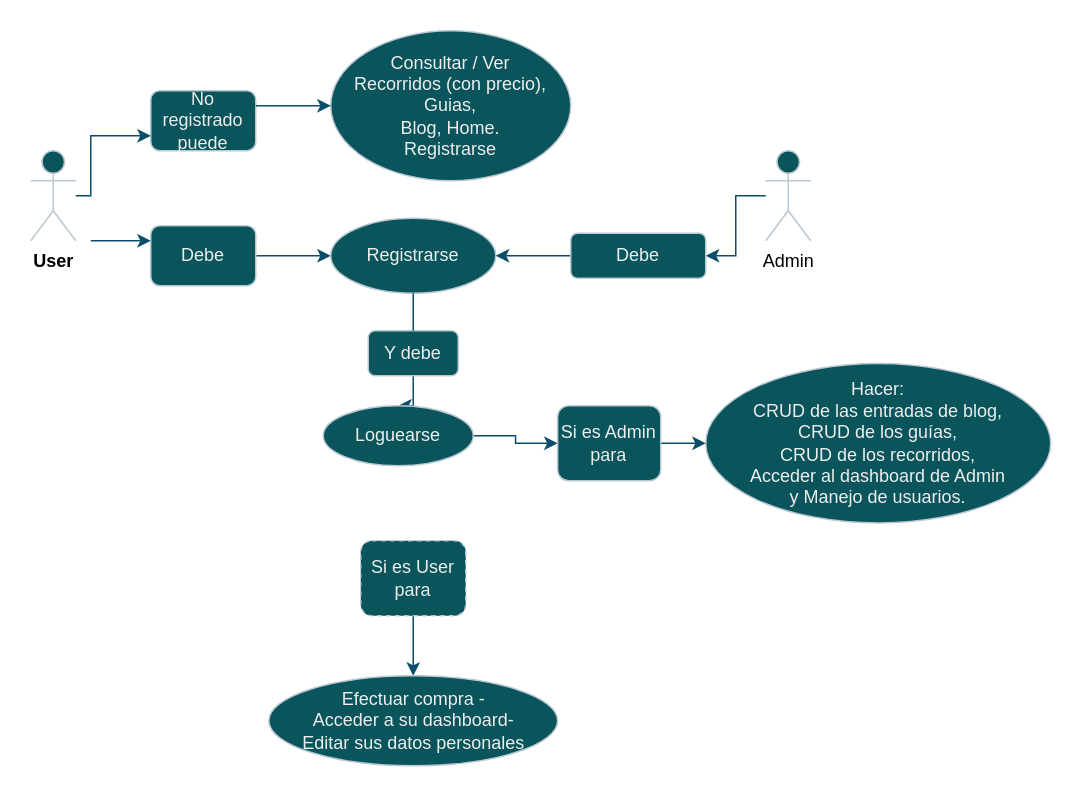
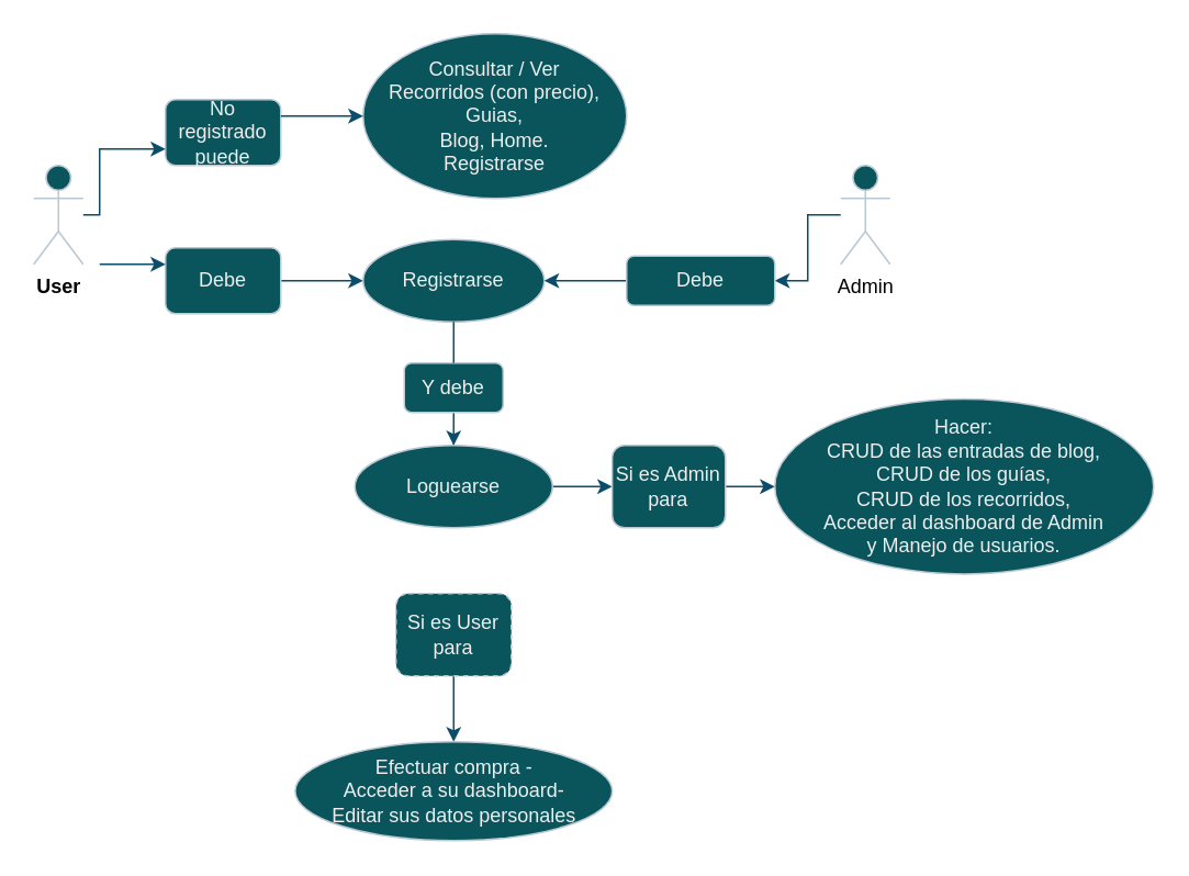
  <mxCell id="0" />
  <mxCell id="1" parent="0" />
  <mxCell id="2" value="No registrado puede" style="rounded=1;whiteSpace=wrap;html=1;fontSize=12;glass=0;strokeWidth=1;shadow=0;labelBackgroundColor=none;fillColor=#09555B;strokeColor=#BAC8D3;fontColor=#EEEEEE;" parent="1" vertex="1"><mxGeometry x="100" y="60" width="70" height="40" as="geometry" /></mxCell>
  <mxCell id="3" value="" style="edgeStyle=orthogonalEdgeStyle;rounded=0;orthogonalLoop=1;jettySize=auto;html=1;labelBackgroundColor=none;strokeColor=#0B4D6A;fontColor=default;" edge="1" parent="1" source="4" target="10"><mxGeometry relative="1" as="geometry" /></mxCell>
  <mxCell id="4" value="Debe" style="rounded=1;whiteSpace=wrap;html=1;fontSize=12;glass=0;strokeWidth=1;shadow=0;labelBackgroundColor=none;fillColor=#09555B;strokeColor=#BAC8D3;fontColor=#EEEEEE;" parent="1" vertex="1"><mxGeometry x="100" y="150" width="70" height="40" as="geometry" /></mxCell>
  <mxCell id="5" value="" style="edgeStyle=orthogonalEdgeStyle;rounded=0;orthogonalLoop=1;jettySize=auto;html=1;labelBackgroundColor=none;strokeColor=#0B4D6A;fontColor=default;" edge="1" parent="1" target="4"><mxGeometry relative="1" as="geometry"><mxPoint x="60" y="160" as="sourcePoint" /><Array as="points"><mxPoint x="70" y="160" /><mxPoint x="70" y="160" /></Array></mxGeometry></mxCell>
  <mxCell id="6" value="" style="edgeStyle=orthogonalEdgeStyle;rounded=0;orthogonalLoop=1;jettySize=auto;html=1;labelBackgroundColor=none;strokeColor=#0B4D6A;fontColor=default;" edge="1" parent="1" source="7"><mxGeometry relative="1" as="geometry"><mxPoint x="100" y="90" as="targetPoint" /><Array as="points"><mxPoint x="60" y="130" /><mxPoint x="60" y="90" /></Array></mxGeometry></mxCell>
  <mxCell id="7" value="User" style="shape=umlActor;verticalLabelPosition=bottom;verticalAlign=top;html=1;outlineConnect=0;labelBackgroundColor=none;fillColor=#09555B;strokeColor=#BAC8D3;fontColor=#000000;fontStyle=1" vertex="1" parent="1"><mxGeometry x="20" y="100" width="30" height="60" as="geometry" /></mxCell>
  <mxCell id="8" value="Consultar / Ver&lt;br&gt;Recorridos (con precio), Guias,&lt;br&gt;Blog, Home.&lt;br&gt;Registrarse" style="ellipse;whiteSpace=wrap;html=1;labelBackgroundColor=none;fillColor=#09555B;strokeColor=#BAC8D3;fontColor=#EEEEEE;" vertex="1" parent="1"><mxGeometry x="220" y="20" width="160" height="100" as="geometry" /></mxCell>
  <mxCell id="9" value="" style="endArrow=classic;html=1;rounded=0;exitX=1;exitY=0.25;exitDx=0;exitDy=0;labelBackgroundColor=none;strokeColor=#0B4D6A;fontColor=default;" edge="1" parent="1" source="2"><mxGeometry width="50" height="50" relative="1" as="geometry"><mxPoint x="210" y="110" as="sourcePoint" /><mxPoint x="220" y="70" as="targetPoint" /></mxGeometry></mxCell>
  <mxCell id="10" value="Registrarse" style="ellipse;whiteSpace=wrap;html=1;labelBackgroundColor=none;fillColor=#09555B;strokeColor=#BAC8D3;fontColor=#EEEEEE;" vertex="1" parent="1"><mxGeometry x="220" y="145" width="110" height="50" as="geometry" /></mxCell>
  <mxCell id="11" value="" style="edgeStyle=orthogonalEdgeStyle;rounded=0;orthogonalLoop=1;jettySize=auto;html=1;labelBackgroundColor=none;strokeColor=#0B4D6A;fontColor=default;" edge="1" parent="1" source="13" target="15"><mxGeometry relative="1" as="geometry" /></mxCell>
  <mxCell id="12" value="" style="edgeStyle=orthogonalEdgeStyle;rounded=0;orthogonalLoop=1;jettySize=auto;html=1;exitX=1;exitY=0.5;exitDx=0;exitDy=0;labelBackgroundColor=none;strokeColor=#0B4D6A;fontColor=default;" edge="1" parent="1" source="19" target="24"><mxGeometry relative="1" as="geometry"><mxPoint x="525" y="190" as="sourcePoint" /></mxGeometry></mxCell>
  <mxCell id="13" value="Admin" style="shape=umlActor;verticalLabelPosition=bottom;verticalAlign=top;html=1;outlineConnect=0;labelBackgroundColor=none;fillColor=#09555B;strokeColor=#BAC8D3;fontColor=#000000;" vertex="1" parent="1"><mxGeometry x="510" y="100" width="30" height="60" as="geometry" /></mxCell>
  <mxCell id="14" value="" style="edgeStyle=orthogonalEdgeStyle;rounded=0;orthogonalLoop=1;jettySize=auto;html=1;labelBackgroundColor=none;strokeColor=#0B4D6A;fontColor=default;" edge="1" parent="1" source="15" target="10"><mxGeometry relative="1" as="geometry" /></mxCell>
  <mxCell id="15" value="Debe" style="rounded=1;whiteSpace=wrap;html=1;labelBackgroundColor=none;fillColor=#09555B;strokeColor=#BAC8D3;fontColor=#EEEEEE;" vertex="1" parent="1"><mxGeometry x="380" y="155" width="90" height="30" as="geometry" /></mxCell>
  <mxCell id="16" value="" style="edgeStyle=orthogonalEdgeStyle;rounded=0;orthogonalLoop=1;jettySize=auto;html=1;labelBackgroundColor=none;strokeColor=#0B4D6A;fontColor=default;" edge="1" parent="1" source="17" target="19"><mxGeometry relative="1" as="geometry" /></mxCell>
  <mxCell id="17" value="Y debe" style="rounded=1;whiteSpace=wrap;html=1;labelBackgroundColor=none;fillColor=#09555B;strokeColor=#BAC8D3;fontColor=#EEEEEE;" vertex="1" parent="1"><mxGeometry x="245" y="220" width="60" height="30" as="geometry" /></mxCell>
  <mxCell id="18" value="" style="endArrow=none;html=1;rounded=0;exitX=0.5;exitY=1;exitDx=0;exitDy=0;entryX=0.5;entryY=0;entryDx=0;entryDy=0;labelBackgroundColor=none;strokeColor=#0B4D6A;fontColor=default;" edge="1" parent="1" source="10" target="17"><mxGeometry width="50" height="50" relative="1" as="geometry"><mxPoint x="190" y="100" as="sourcePoint" /><mxPoint x="240" y="50" as="targetPoint" /></mxGeometry></mxCell>
- <mxCell id="19" value="Loguearse" style="ellipse;whiteSpace=wrap;html=1;labelBackgroundColor=none;fillColor=#09555B;strokeColor=#BAC8D3;fontColor=#EEEEEE;" vertex="1" parent="1"><mxGeometry x="215" y="270" width="100" height="40" as="geometry" /></mxCell>
+ <mxCell id="19" value="Loguearse" style="ellipse;whiteSpace=wrap;html=1;labelBackgroundColor=none;fillColor=#09555B;strokeColor=#BAC8D3;fontColor=#EEEEEE;" vertex="1" parent="1"><mxGeometry x="215" y="270" width="120" height="50" as="geometry" /></mxCell>
  <mxCell id="20" value="" style="edgeStyle=orthogonalEdgeStyle;rounded=0;orthogonalLoop=1;jettySize=auto;html=1;labelBackgroundColor=none;strokeColor=#0B4D6A;fontColor=default;" edge="1" parent="1" source="21" target="22"><mxGeometry relative="1" as="geometry" /></mxCell>
  <mxCell id="21" value="Si es User&lt;br&gt;para" style="rounded=1;whiteSpace=wrap;html=1;labelBackgroundColor=none;fillColor=#09555B;strokeColor=#BAC8D3;fontColor=#EEEEEE;dashed=1;" vertex="1" parent="1"><mxGeometry x="240" y="360" width="70" height="50" as="geometry" /></mxCell>
  <mxCell id="22" value="Efectuar compra -&lt;br&gt;Acceder a su dashboard-&lt;br&gt;Editar sus datos personales" style="ellipse;whiteSpace=wrap;html=1;labelBackgroundColor=none;fillColor=#09555B;strokeColor=#BAC8D3;fontColor=#EEEEEE;" vertex="1" parent="1"><mxGeometry x="178.75" y="450" width="192.5" height="60" as="geometry" /></mxCell>
  <mxCell id="23" value="" style="edgeStyle=orthogonalEdgeStyle;rounded=0;orthogonalLoop=1;jettySize=auto;html=1;labelBackgroundColor=none;strokeColor=#0B4D6A;fontColor=default;" edge="1" parent="1" source="24"><mxGeometry relative="1" as="geometry"><mxPoint x="470" y="295" as="targetPoint" /></mxGeometry></mxCell>
  <mxCell id="24" value="Si es Admin&lt;br&gt;para" style="rounded=1;whiteSpace=wrap;html=1;labelBackgroundColor=none;fillColor=#09555B;strokeColor=#BAC8D3;fontColor=#EEEEEE;" vertex="1" parent="1"><mxGeometry x="371.25" y="270" width="68.75" height="50" as="geometry" /></mxCell>
  <mxCell id="25" value="Hacer:&lt;br&gt;CRUD de las entradas de blog,&lt;br&gt;CRUD de los guías,&lt;br&gt;CRUD de los recorridos,&lt;br&gt;Acceder al dashboard de Admin &lt;br&gt;y Manejo de usuarios." style="ellipse;whiteSpace=wrap;html=1;labelBackgroundColor=none;fillColor=#09555B;strokeColor=#BAC8D3;fontColor=#EEEEEE;" vertex="1" parent="1"><mxGeometry x="470" y="241.87" width="230" height="106.25" as="geometry" /></mxCell>
